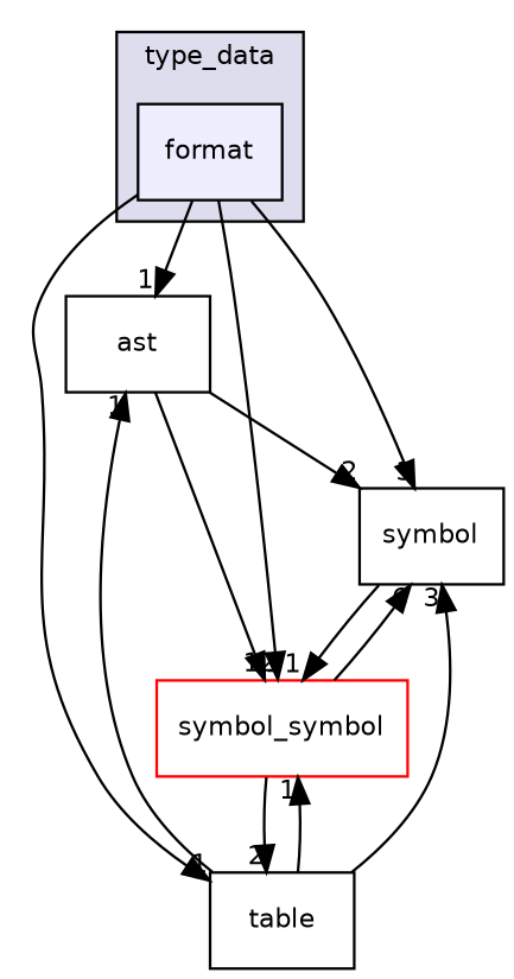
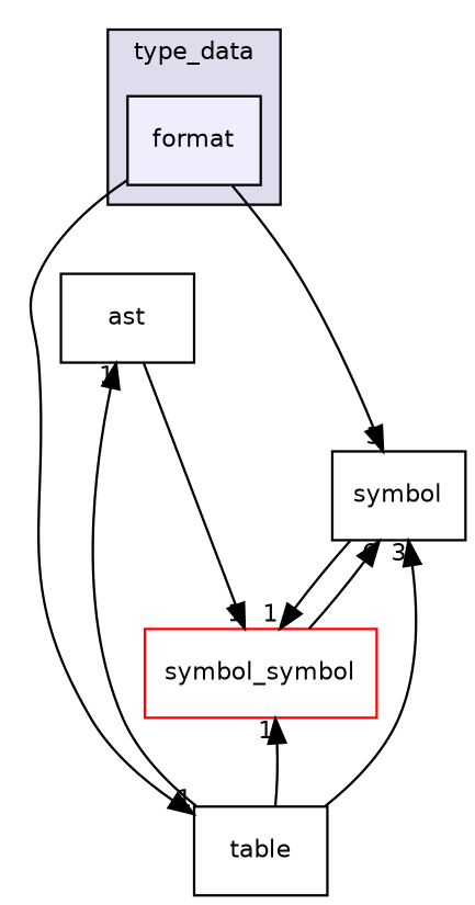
  digraph {
    compound=true
    node [fontname=Helvetica fontsize=10 shape=box]
    edge [headlabel=1 labeldistance=1.5 labelfontname=Helvetica labelfontsize=10]
    n1 [fillcolor="#eeeeff" label=format pencolor=black style=filled]
    n2 [label=ast]
    n3 [label=symbol]
    n4 [label=table]
    n5 [color=red fillcolor=white label=symbol_symbol style=filled]
    subgraph cluster_1 {
      bgcolor="#ddddee"
      fontname=Helvetica
      fontsize=10
      label=type_data
      pencolor=black
      n1
    }
-   n1 -> n2
    n1 -> n3 [headlabel=3]
    n1 -> n4
-   n1 -> n5 [headlabel=12]
-   n2 -> n3 [headlabel=2]
    n2 -> n5
    n3 -> n5
    n4 -> n2
    n4 -> n3 [headlabel=3]
    n4 -> n5
    n5 -> n3 [headlabel=6]
-   n5 -> n4 [headlabel=2]
  }
